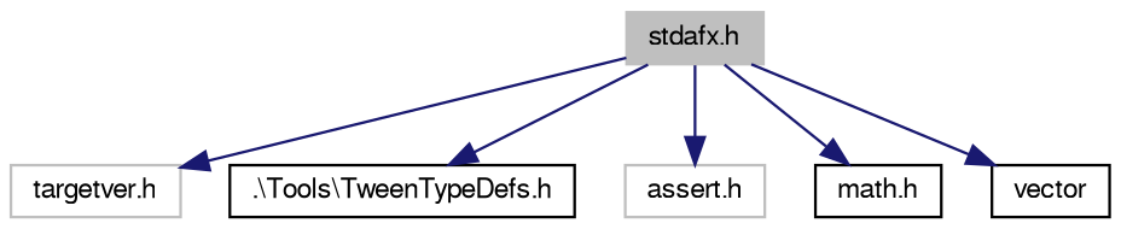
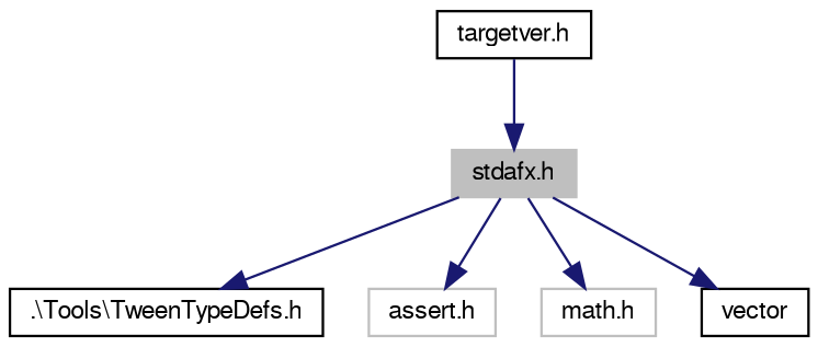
  digraph {
    node [color=grey75 fontname=FreeSans fontsize=10 shape=record]
    edge [color=midnightblue fontname=FreeSans fontsize=10 labelfontname=FreeSans labelfontsize=10 style=solid]
    n1 [fillcolor=grey75 fontcolor=black height=0.2 label="stdafx.h" style=filled width=0.4]
-   n2 [height=0.2 label="targetver.h" width=0.4]
+   n2 [color=black height=0.2 label="targetver.h" width=0.4]
    n3 [color=black height=0.2 label=".\\Tools\\TweenTypeDefs.h" width=0.4]
    n4 [height=0.2 label="assert.h" width=0.4]
-   n5 [color=black height=0.2 label="math.h" width=0.4]
+   n5 [height=0.2 label="math.h" width=0.4]
    n6 [color=black height=0.2 label=vector width=0.4]
-   n1 -> n2
+   n2 -> n1
    n1 -> n3
    n1 -> n4
    n1 -> n5
    n1 -> n6
  }
